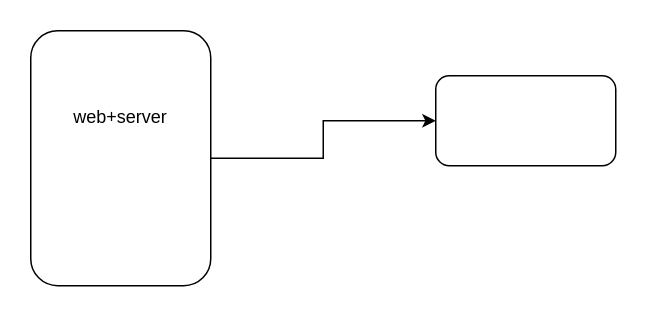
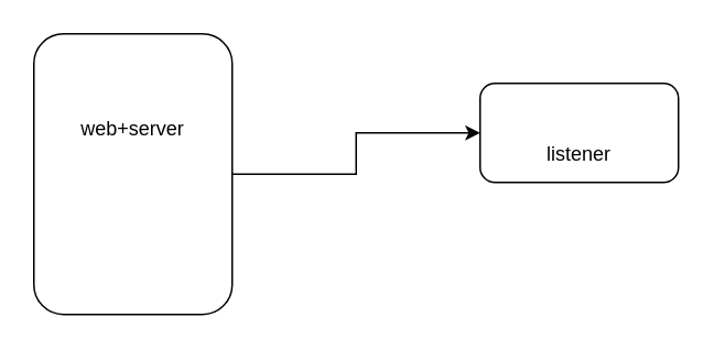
  <mxCell id="0" />
  <mxCell id="1" parent="0" />
  <mxCell id="2" style="edgeStyle=orthogonalEdgeStyle;rounded=0;orthogonalLoop=1;jettySize=auto;html=1;exitX=1;exitY=0.5;exitDx=0;exitDy=0;entryX=0;entryY=0.5;entryDx=0;entryDy=0;" edge="1" parent="1" source="3" target="5"><mxGeometry relative="1" as="geometry" /></mxCell>
  <mxCell id="3" value="" style="rounded=1;whiteSpace=wrap;html=1;" vertex="1" parent="1"><mxGeometry x="20" y="20" width="120" height="170" as="geometry" /></mxCell>
  <mxCell id="4" value="web+server" style="text;html=1;strokeColor=none;fillColor=none;align=center;verticalAlign=middle;whiteSpace=wrap;rounded=0;" vertex="1" parent="1"><mxGeometry x="45" y="55" width="70" height="45" as="geometry" /></mxCell>
  <mxCell id="5" value="" style="rounded=1;whiteSpace=wrap;html=1;" vertex="1" parent="1"><mxGeometry x="290" y="50" width="120" height="60" as="geometry" /></mxCell>
+ <mxCell id="6" value="listener" style="text;html=1;strokeColor=none;fillColor=none;align=center;verticalAlign=middle;whiteSpace=wrap;rounded=0;" vertex="1" parent="1"><mxGeometry x="330" y="82.5" width="40" height="20" as="geometry" /></mxCell>
